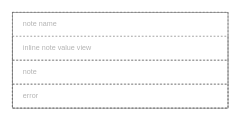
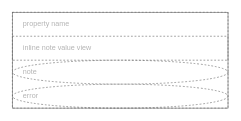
  <mxCell id="0" />
  <mxCell id="1" parent="0" />
  <mxCell id="2" value="" style="rounded=0;whiteSpace=wrap;html=1;fillColor=none;strokeColor=#666666;fontSize=12;fontColor=#B3B3B3;" parent="1" vertex="1"><mxGeometry x="20" y="20" width="360" height="160" as="geometry" /></mxCell>
  <mxCell id="3" value="" style="rounded=0;whiteSpace=wrap;html=1;fontSize=12;align=left;fillColor=none;strokeColor=#666666;dashed=1;fontColor=#B3B3B3;" parent="1" vertex="1"><mxGeometry x="20" y="20" width="360" height="160" as="geometry" /></mxCell>
- <mxCell id="4" value="&lt;font style=&quot;font-size: 12px;&quot;&gt;note name&lt;/font&gt;" style="rounded=0;whiteSpace=wrap;html=1;fontSize=24;align=left;fillColor=none;strokeColor=none;verticalAlign=middle;spacingBottom=8;spacingLeft=16;fontColor=#B3B3B3;" parent="1" vertex="1"><mxGeometry x="20" y="20" width="360" height="40" as="geometry" /></mxCell>
+ <mxCell id="4" value="&lt;font style=&quot;font-size: 12px;&quot;&gt;property name&lt;/font&gt;" style="rounded=0;whiteSpace=wrap;html=1;fontSize=24;align=left;fillColor=none;strokeColor=none;verticalAlign=middle;spacingBottom=8;spacingLeft=16;fontColor=#B3B3B3;" parent="1" vertex="1"><mxGeometry x="20" y="20" width="360" height="40" as="geometry" /></mxCell>
  <mxCell id="5" value="&lt;font style=&quot;font-size: 12px;&quot;&gt;inline note value view&lt;/font&gt;" style="rounded=0;whiteSpace=wrap;html=1;fontSize=24;align=left;fillColor=none;strokeColor=#666666;verticalAlign=middle;spacingBottom=8;dashed=1;spacingLeft=16;fontColor=#B3B3B3;" parent="1" vertex="1"><mxGeometry x="20" y="60" width="360" height="40" as="geometry" /></mxCell>
- <mxCell id="6" value="&lt;font style=&quot;font-size: 12px;&quot;&gt;note&lt;/font&gt;" style="rounded=0;whiteSpace=wrap;html=1;fontSize=24;align=left;fillColor=none;strokeColor=#666666;verticalAlign=middle;spacingBottom=8;dashed=1;spacingLeft=16;fontColor=#B3B3B3;" parent="1" vertex="1"><mxGeometry x="20" y="100" width="360" height="40" as="geometry" /></mxCell>
- <mxCell id="7" value="&lt;font style=&quot;font-size: 12px;&quot;&gt;error&lt;/font&gt;" style="rounded=0;whiteSpace=wrap;html=1;fontSize=24;align=left;fillColor=none;strokeColor=#666666;verticalAlign=middle;spacingBottom=8;dashed=1;spacingLeft=16;fontColor=#B3B3B3;" parent="1" vertex="1"><mxGeometry x="20" y="140" width="360" height="40" as="geometry" /></mxCell>
+ <mxCell id="6" value="&lt;font style=&quot;font-size: 12px;&quot;&gt;note&lt;/font&gt;" style="ellipse;whiteSpace=wrap;html=1;fontSize=24;align=left;fillColor=none;strokeColor=#666666;verticalAlign=middle;spacingBottom=8;dashed=1;spacingLeft=16;fontColor=#B3B3B3;" parent="1" vertex="1"><mxGeometry x="20" y="100" width="360" height="40" as="geometry" /></mxCell>
+ <mxCell id="7" value="&lt;font style=&quot;font-size: 12px;&quot;&gt;error&lt;/font&gt;" style="ellipse;whiteSpace=wrap;html=1;fontSize=24;align=left;fillColor=none;strokeColor=#666666;verticalAlign=middle;spacingBottom=8;dashed=1;spacingLeft=16;fontColor=#B3B3B3;" parent="1" vertex="1"><mxGeometry x="20" y="140" width="360" height="40" as="geometry" /></mxCell>
